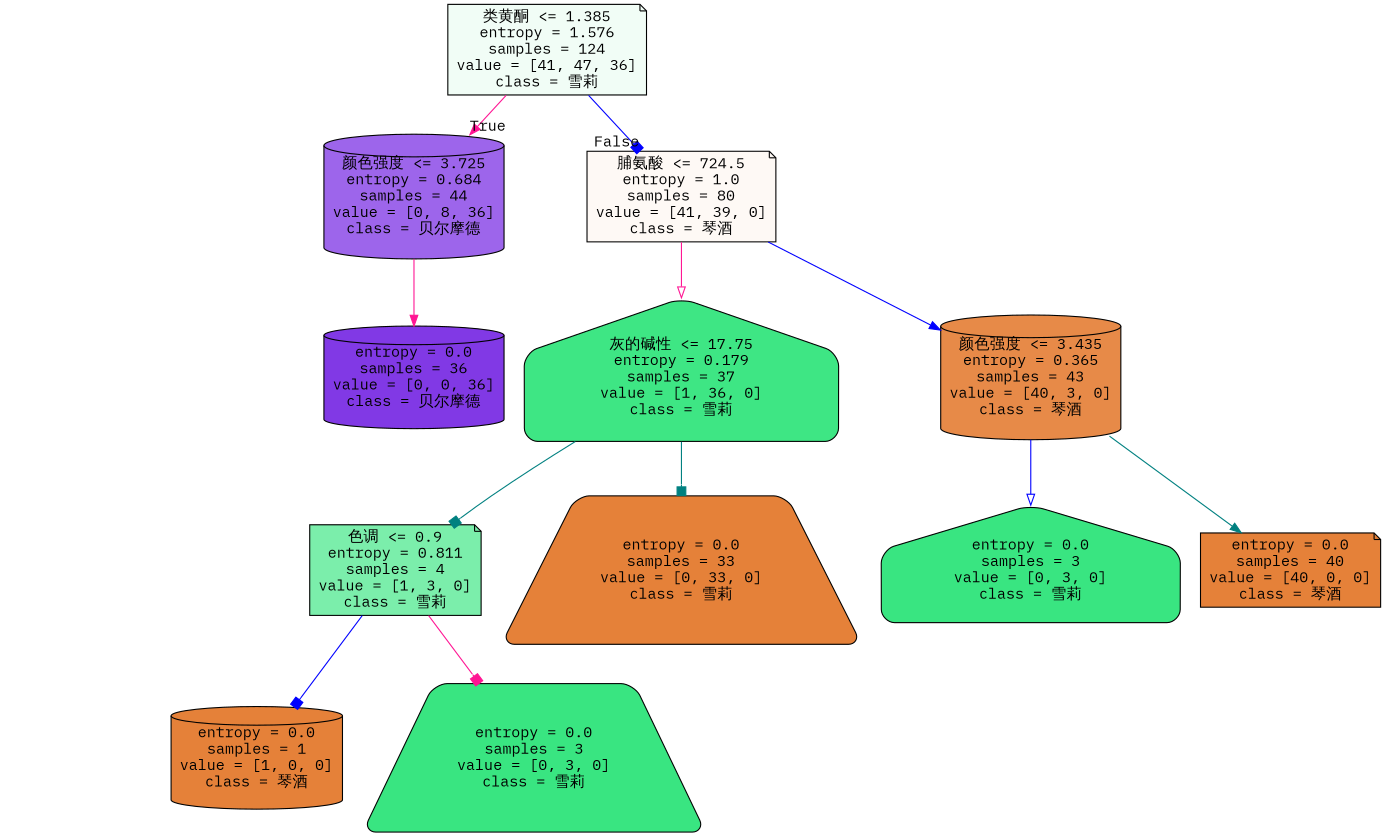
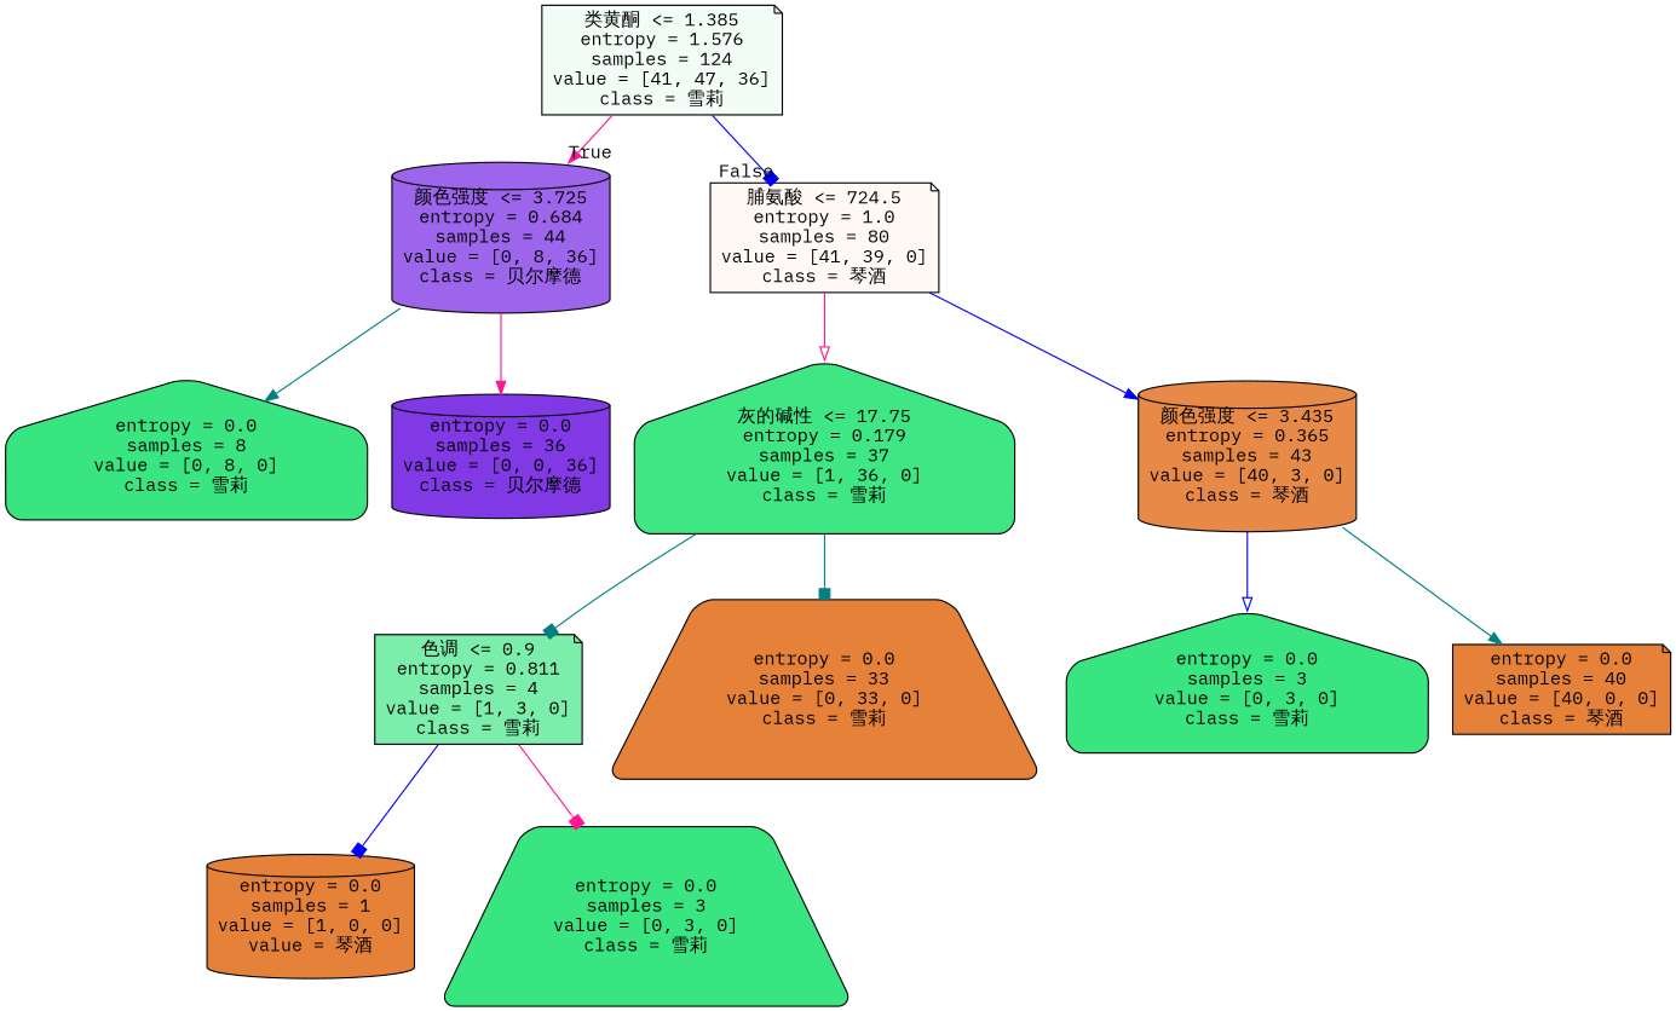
  digraph {
    fontname="IBM Plex Mono"
    node [color=black fillcolor="#39e581" fontname="IBM Plex Mono" shape=note style="filled, rounded"]
    edge [arrowhead=normal color=deeppink fontname="IBM Plex Mono"]
    n1 [fillcolor="#f1fdf6" label="类黄酮 <= 1.385\nentropy = 1.576\nsamples = 124\nvalue = [41, 47, 36]\nclass = 雪莉"]
    n2 [fillcolor="#9d65eb" label="颜色强度 <= 3.725\nentropy = 0.684\nsamples = 44\nvalue = [0, 8, 36]\nclass = 贝尔摩德" shape=cylinder]
    n3 [fillcolor="#fef9f5" label="脯氨酸 <= 724.5\nentropy = 1.0\nsamples = 80\nvalue = [41, 39, 0]\nclass = 琴酒"]
+   n4 [label="entropy = 0.0\nsamples = 8\nvalue = [0, 8, 0]\nclass = 雪莉" shape=house]
    n5 [fillcolor="#8139e5" label="entropy = 0.0\nsamples = 36\nvalue = [0, 0, 36]\nclass = 贝尔摩德" shape=cylinder]
    n6 [fillcolor="#3ee684" label="灰的碱性 <= 17.75\nentropy = 0.179\nsamples = 37\nvalue = [1, 36, 0]\nclass = 雪莉" shape=house]
    n7 [fillcolor="#e78a48" label="颜色强度 <= 3.435\nentropy = 0.365\nsamples = 43\nvalue = [40, 3, 0]\nclass = 琴酒" shape=cylinder]
    n8 [fillcolor="#7beeab" label="色调 <= 0.9\nentropy = 0.811\nsamples = 4\nvalue = [1, 3, 0]\nclass = 雪莉"]
    n9 [fillcolor="#e58139" label="entropy = 0.0\nsamples = 33\nvalue = [0, 33, 0]\nclass = 雪莉" shape=trapezium]
    n10 [label="entropy = 0.0\nsamples = 3\nvalue = [0, 3, 0]\nclass = 雪莉" shape=house]
    n11 [fillcolor="#e58139" label="entropy = 0.0\nsamples = 40\nvalue = [40, 0, 0]\nclass = 琴酒"]
-   n12 [fillcolor="#e58139" label="entropy = 0.0\nsamples = 1\nvalue = [1, 0, 0]\nclass = 琴酒" shape=cylinder]
+   n12 [fillcolor="#e58139" label="entropy = 0.0\nsamples = 1\nvalue = [1, 0, 0]\nvalue = 琴酒" shape=cylinder]
    n13 [label="entropy = 0.0\nsamples = 3\nvalue = [0, 3, 0]\nclass = 雪莉" shape=trapezium]
    n1 -> n2 [headlabel=True labelangle=45 labeldistance=2.5]
    n1 -> n3 [arrowhead=box color=blue headlabel=False labelangle=-45 labeldistance=2.5]
+   n2 -> n4 [color=teal]
    n2 -> n5
    n3 -> n6 [arrowhead=onormal]
    n3 -> n7 [color=blue]
    n6 -> n8 [arrowhead=box color=teal]
    n6 -> n9 [arrowhead=box color=teal]
    n7 -> n10 [arrowhead=onormal color=blue]
    n7 -> n11 [color=teal]
    n8 -> n12 [arrowhead=box color=blue]
    n8 -> n13 [arrowhead=box]
  }
